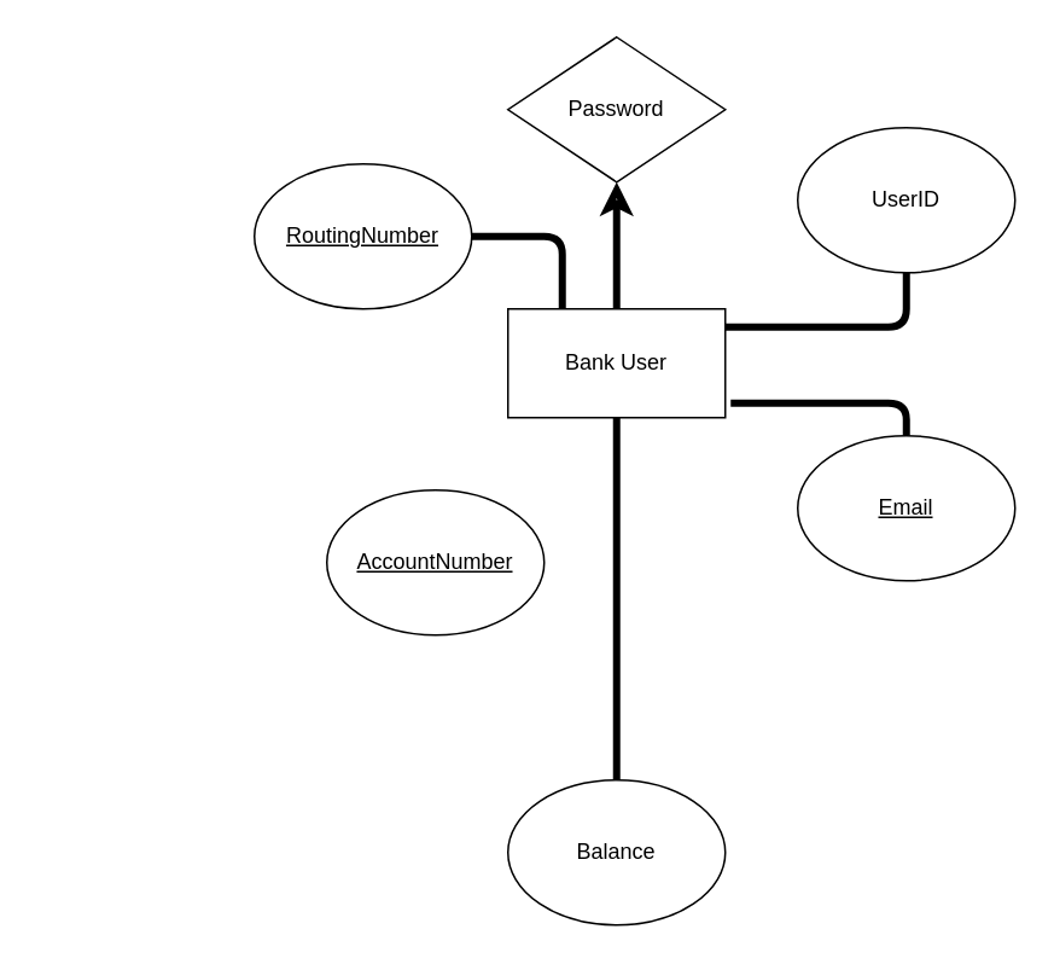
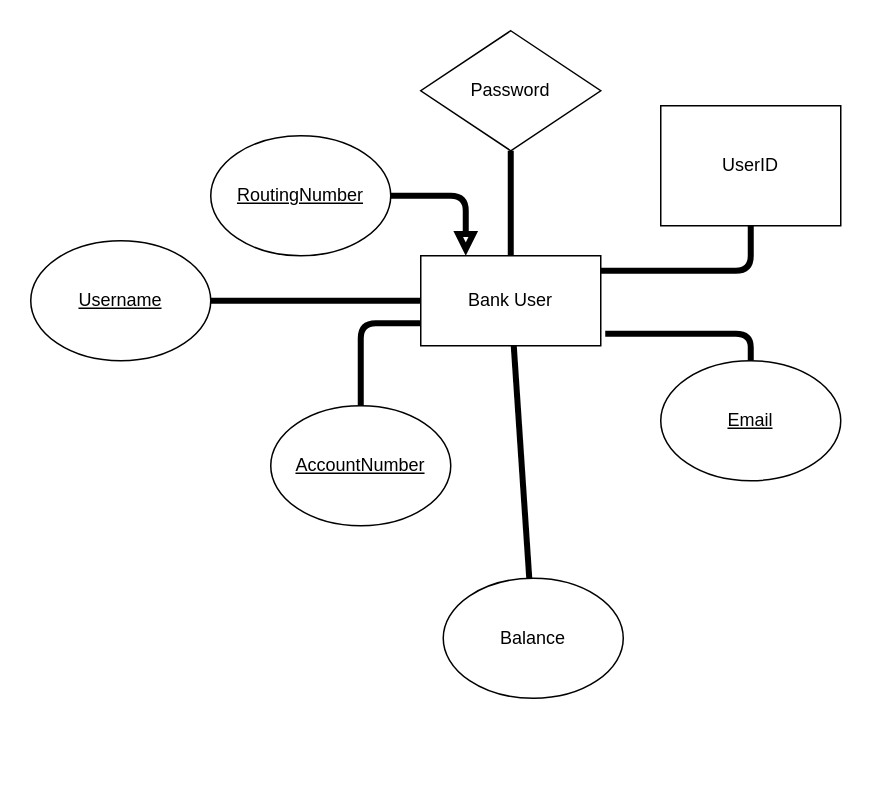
  <mxCell id="0" />
  <mxCell id="1" parent="0" />
- <mxCell id="2" value="" style="edgeStyle=none;html=1;endArrow=classic;endFill=0;strokeWidth=4;" parent="1" source="3" target="6" edge="1"><mxGeometry relative="1" as="geometry" /></mxCell>
+ <mxCell id="2" value="" style="edgeStyle=none;html=1;endArrow=none;endFill=0;strokeWidth=4;" parent="1" source="3" target="6" edge="1"><mxGeometry relative="1" as="geometry" /></mxCell>
  <mxCell id="3" value="Bank User" style="rounded=0;whiteSpace=wrap;html=1;" parent="1" vertex="1"><mxGeometry x="280" y="170" width="120" height="60" as="geometry" /></mxCell>
+ <mxCell id="4" value="" style="edgeStyle=none;html=1;endArrow=none;endFill=0;strokeWidth=4;" parent="1" source="5" target="3" edge="1"><mxGeometry relative="1" as="geometry" /></mxCell>
+ <mxCell id="5" value="&lt;u&gt;Username&lt;/u&gt;" style="ellipse;whiteSpace=wrap;html=1;" parent="1" vertex="1"><mxGeometry x="20" y="160" width="120" height="80" as="geometry" /></mxCell>
  <mxCell id="6" value="Password" style="rhombus;whiteSpace=wrap;html=1;" parent="1" vertex="1"><mxGeometry x="280" y="20" width="120" height="80" as="geometry" /></mxCell>
  <mxCell id="7" value="" style="edgeStyle=none;html=1;endArrow=none;endFill=0;entryX=1.025;entryY=0.867;entryDx=0;entryDy=0;entryPerimeter=0;strokeWidth=4;" parent="1" source="8" target="3" edge="1"><mxGeometry relative="1" as="geometry"><Array as="points"><mxPoint x="500" y="222" /></Array></mxGeometry></mxCell>
  <mxCell id="8" value="&lt;u&gt;Email&lt;/u&gt;" style="ellipse;whiteSpace=wrap;html=1;" parent="1" vertex="1"><mxGeometry x="440" y="240" width="120" height="80" as="geometry" /></mxCell>
  <mxCell id="9" value="" style="edgeStyle=none;html=1;startArrow=none;startFill=0;endArrow=none;endFill=0;strokeWidth=4;" parent="1" source="10" edge="1"><mxGeometry relative="1" as="geometry"><mxPoint x="400" y="180" as="targetPoint" /><Array as="points"><mxPoint x="500" y="180" /></Array></mxGeometry></mxCell>
- <mxCell id="10" value="UserID" style="ellipse;whiteSpace=wrap;html=1;" parent="1" vertex="1"><mxGeometry x="440" y="70" width="120" height="80" as="geometry" /></mxCell>
+ <mxCell id="10" value="UserID" style="whiteSpace=wrap;html=1;rounded=0;" parent="1" vertex="1"><mxGeometry x="440" y="70" width="120" height="80" as="geometry" /></mxCell>
+ <mxCell id="11" value="" style="edgeStyle=none;html=1;startArrow=none;startFill=0;endArrow=none;endFill=0;strokeWidth=4;entryX=0;entryY=0.75;entryDx=0;entryDy=0;" parent="1" source="12" target="3" edge="1"><mxGeometry relative="1" as="geometry"><Array as="points"><mxPoint x="240" y="215" /></Array></mxGeometry></mxCell>
  <mxCell id="12" value="&lt;u&gt;AccountNumber&lt;/u&gt;" style="ellipse;whiteSpace=wrap;html=1;" parent="1" vertex="1"><mxGeometry x="180" y="270" width="120" height="80" as="geometry" /></mxCell>
- <mxCell id="13" value="" style="edgeStyle=none;html=1;startArrow=none;startFill=0;endArrow=none;endFill=0;strokeWidth=4;entryX=0.25;entryY=0;entryDx=0;entryDy=0;" parent="1" source="14" target="3" edge="1"><mxGeometry relative="1" as="geometry"><Array as="points"><mxPoint x="310" y="130" /></Array></mxGeometry></mxCell>
+ <mxCell id="13" value="" style="edgeStyle=none;html=1;startArrow=none;startFill=0;endArrow=block;endFill=0;strokeWidth=4;entryX=0.25;entryY=0;entryDx=0;entryDy=0;" parent="1" source="14" target="3" edge="1"><mxGeometry relative="1" as="geometry"><Array as="points"><mxPoint x="310" y="130" /></Array></mxGeometry></mxCell>
  <mxCell id="14" value="&lt;u&gt;RoutingNumber&lt;/u&gt;" style="ellipse;whiteSpace=wrap;html=1;" parent="1" vertex="1"><mxGeometry x="140" y="90" width="120" height="80" as="geometry" /></mxCell>
  <mxCell id="15" value="" style="edgeStyle=none;html=1;startArrow=none;startFill=0;endArrow=none;endFill=0;strokeWidth=4;" parent="1" source="16" target="3" edge="1"><mxGeometry relative="1" as="geometry"><mxPoint x="313.333" y="470" as="targetPoint" /></mxGeometry></mxCell>
- <mxCell id="16" value="Balance" style="ellipse;whiteSpace=wrap;html=1;" parent="1" vertex="1"><mxGeometry x="280" y="430" width="120" height="80" as="geometry" /></mxCell>
+ <mxCell id="16" value="Balance" style="ellipse;whiteSpace=wrap;html=1;" parent="1" vertex="1"><mxGeometry x="295" y="385" width="120" height="80" as="geometry" /></mxCell>
